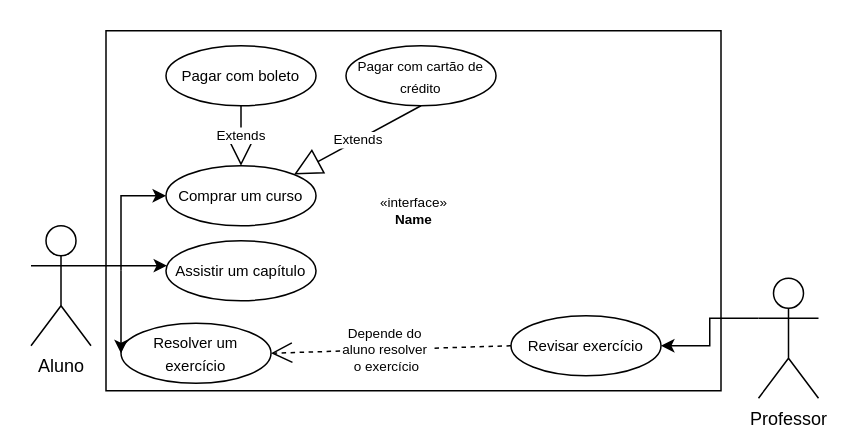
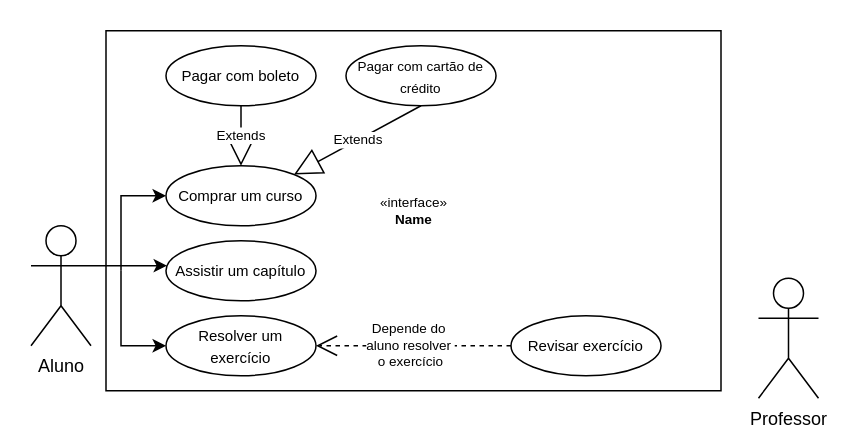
  <mxCell id="0" />
  <mxCell id="1" parent="0" />
  <mxCell id="2" value="&amp;laquo;interface&amp;raquo;&lt;br&gt;&lt;b&gt;Name&lt;/b&gt;" style="html=1;fontSize=9;" vertex="1" parent="1"><mxGeometry x="70" y="20" width="410" height="240" as="geometry" /></mxCell>
  <mxCell id="3" style="edgeStyle=orthogonalEdgeStyle;rounded=0;orthogonalLoop=1;jettySize=auto;html=1;exitX=1;exitY=0.333;exitDx=0;exitDy=0;exitPerimeter=0;" edge="1" parent="1" source="4" target="7"><mxGeometry relative="1" as="geometry"><mxPoint x="120" y="190" as="targetPoint" /><Array as="points"><mxPoint x="100" y="177" /><mxPoint x="100" y="177" /></Array></mxGeometry></mxCell>
  <mxCell id="4" value="Aluno" style="shape=umlActor;verticalLabelPosition=bottom;verticalAlign=top;html=1;outlineConnect=0;" vertex="1" parent="1"><mxGeometry x="20" y="150" width="40" height="80" as="geometry" /></mxCell>
- <mxCell id="5" style="edgeStyle=orthogonalEdgeStyle;rounded=0;orthogonalLoop=1;jettySize=auto;html=1;entryX=1;entryY=0.5;entryDx=0;entryDy=0;fontSize=9;exitX=0;exitY=0.333;exitDx=0;exitDy=0;exitPerimeter=0;" edge="1" parent="1" source="6" target="16"><mxGeometry relative="1" as="geometry" /></mxCell>
  <mxCell id="6" value="Professor" style="shape=umlActor;verticalLabelPosition=bottom;verticalAlign=top;html=1;outlineConnect=0;" vertex="1" parent="1"><mxGeometry x="505" y="185" width="40" height="80" as="geometry" /></mxCell>
  <mxCell id="7" value="&lt;font style=&quot;font-size: 10px;&quot;&gt;Assistir um capítulo&lt;/font&gt;" style="ellipse;whiteSpace=wrap;html=1;" vertex="1" parent="1"><mxGeometry x="110" y="160" width="100" height="40" as="geometry" /></mxCell>
- <mxCell id="8" value="&lt;font style=&quot;font-size: 10px;&quot;&gt;Resolver um exercício&lt;/font&gt;" style="ellipse;whiteSpace=wrap;html=1;" vertex="1" parent="1"><mxGeometry x="80" y="215" width="100" height="40" as="geometry" /></mxCell>
+ <mxCell id="8" value="&lt;font style=&quot;font-size: 10px;&quot;&gt;Resolver um exercício&lt;/font&gt;" style="ellipse;whiteSpace=wrap;html=1;" vertex="1" parent="1"><mxGeometry x="110" y="210" width="100" height="40" as="geometry" /></mxCell>
  <mxCell id="9" value="&lt;font style=&quot;font-size: 10px;&quot;&gt;Comprar um curso&lt;/font&gt;" style="ellipse;whiteSpace=wrap;html=1;" vertex="1" parent="1"><mxGeometry x="110" y="110" width="100" height="40" as="geometry" /></mxCell>
  <mxCell id="10" value="" style="endArrow=classic;html=1;rounded=0;fontSize=10;entryX=0;entryY=0.5;entryDx=0;entryDy=0;" edge="1" parent="1" target="9"><mxGeometry width="50" height="50" relative="1" as="geometry"><mxPoint x="80" y="180" as="sourcePoint" /><mxPoint x="240" y="170" as="targetPoint" /><Array as="points"><mxPoint x="80" y="130" /></Array></mxGeometry></mxCell>
  <mxCell id="11" value="" style="endArrow=classic;html=1;rounded=0;fontSize=10;entryX=0;entryY=0.5;entryDx=0;entryDy=0;" edge="1" parent="1" target="8"><mxGeometry width="50" height="50" relative="1" as="geometry"><mxPoint x="80" y="180" as="sourcePoint" /><mxPoint x="120" y="130" as="targetPoint" /><Array as="points"><mxPoint x="80" y="230" /></Array></mxGeometry></mxCell>
  <mxCell id="12" value="&lt;font style=&quot;font-size: 10px;&quot;&gt;Pagar com boleto&lt;/font&gt;" style="ellipse;whiteSpace=wrap;html=1;" vertex="1" parent="1"><mxGeometry x="110" y="30" width="100" height="40" as="geometry" /></mxCell>
  <mxCell id="13" value="&lt;font style=&quot;font-size: 9px;&quot;&gt;Pagar com cartão de crédito&lt;/font&gt;" style="ellipse;whiteSpace=wrap;html=1;" vertex="1" parent="1"><mxGeometry x="230" y="30" width="100" height="40" as="geometry" /></mxCell>
  <mxCell id="14" value="Extends" style="endArrow=block;endSize=16;endFill=0;html=1;rounded=0;fontSize=9;exitX=0.5;exitY=1;exitDx=0;exitDy=0;entryX=0.5;entryY=0;entryDx=0;entryDy=0;" edge="1" parent="1" source="12" target="9"><mxGeometry width="160" relative="1" as="geometry"><mxPoint x="90" y="120" as="sourcePoint" /><mxPoint x="250" y="120" as="targetPoint" /></mxGeometry></mxCell>
  <mxCell id="15" value="Extends" style="endArrow=block;endSize=16;endFill=0;html=1;rounded=0;fontSize=9;exitX=0.5;exitY=1;exitDx=0;exitDy=0;entryX=1;entryY=0;entryDx=0;entryDy=0;" edge="1" parent="1" source="13" target="9"><mxGeometry width="160" relative="1" as="geometry"><mxPoint x="170" y="80" as="sourcePoint" /><mxPoint x="170" y="120" as="targetPoint" /></mxGeometry></mxCell>
  <mxCell id="16" value="&lt;font style=&quot;font-size: 10px;&quot;&gt;Revisar exercício&lt;/font&gt;" style="ellipse;whiteSpace=wrap;html=1;" vertex="1" parent="1"><mxGeometry x="340" y="210" width="100" height="40" as="geometry" /></mxCell>
  <mxCell id="17" value="Depende do&amp;nbsp;&lt;br&gt;aluno resolver&amp;nbsp;&lt;br&gt;o exercício" style="endArrow=open;endSize=12;dashed=1;html=1;rounded=0;fontSize=9;exitX=0;exitY=0.5;exitDx=0;exitDy=0;entryX=1;entryY=0.5;entryDx=0;entryDy=0;" edge="1" parent="1" source="16" target="8"><mxGeometry x="0.038" width="160" relative="1" as="geometry"><mxPoint x="120" y="200" as="sourcePoint" /><mxPoint x="280" y="200" as="targetPoint" /><mxPoint as="offset" /></mxGeometry></mxCell>
